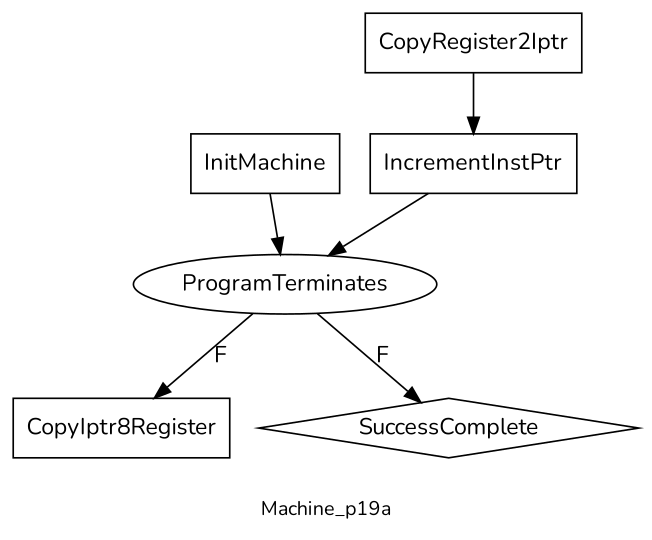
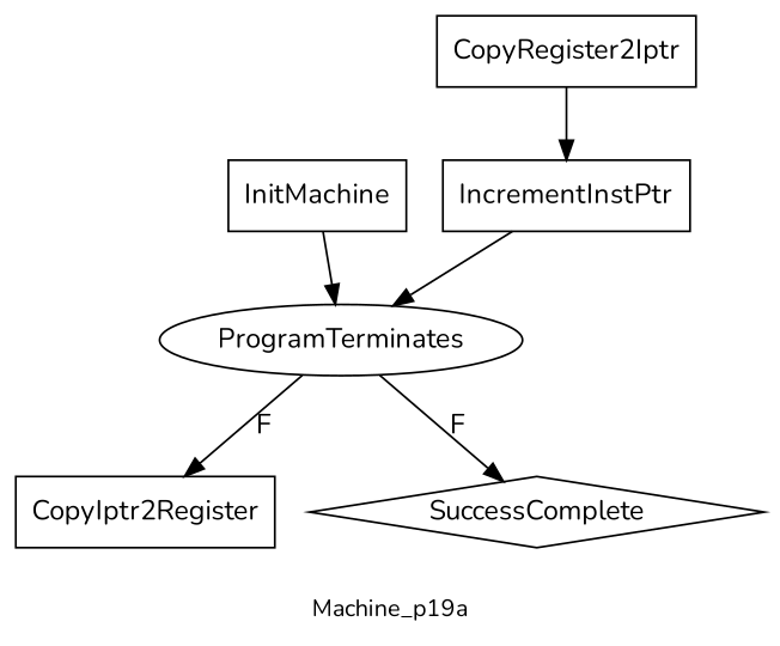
  digraph {
    fontname=Nunito
    fontsize=12
    label=Machine_p19a
    node [fontname=Nunito shape=box]
    edge [fontname=Nunito]
    ProgramTerminates [shape=ellipse]
    InitMachine
-   CopyIptr2Register [label=CopyIptr8Register]
+   CopyIptr2Register
    SuccessComplete [shape=diamond]
    CopyRegister2Iptr
    IncrementInstPtr
    ProgramTerminates -> CopyIptr2Register [label=F]
    ProgramTerminates -> SuccessComplete [label=F]
    InitMachine -> ProgramTerminates
    CopyRegister2Iptr -> IncrementInstPtr
    IncrementInstPtr -> ProgramTerminates
  }
